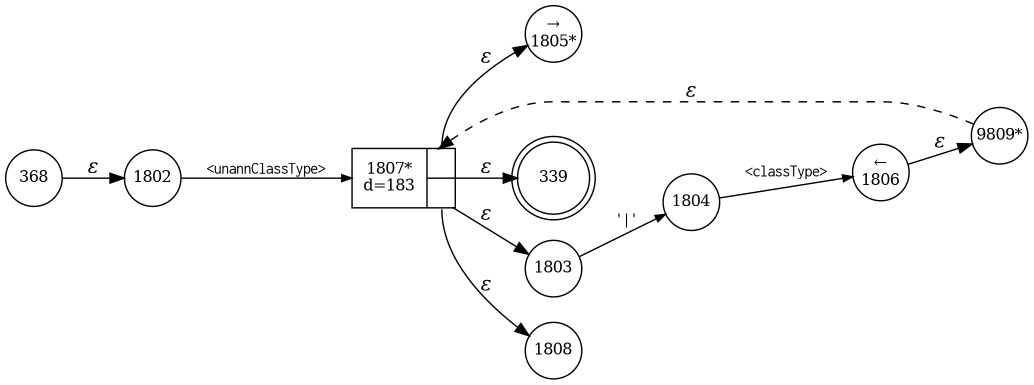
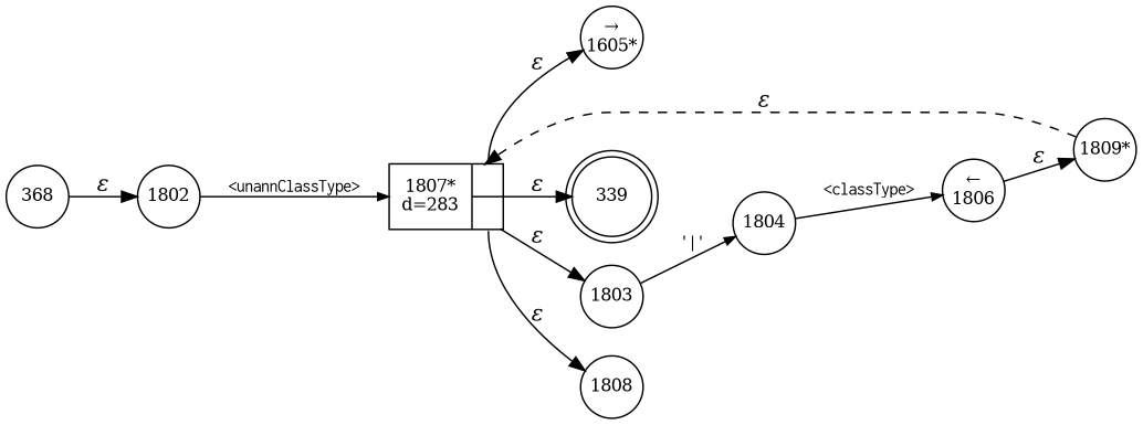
  digraph {
    rankdir=LR
    node [fixedsize=true fontsize=11 shape=circle peripheries=1]
    edge [fontname="Times-Italic"]
    n1 [label=339 shape=doublecircle width=.6 peripheries=""]
    n2 [label=1808 width=.55]
-   n3 [label="9809*" width=.55]
-   n4 [fixedsize=false label="{1807*\nd=183|{<p0>|<p1>}}" shape=record]
+   n3 [label="1809*" width=.55]
+   n4 [fixedsize=false label="{1807*\nd=283|{<p0>|<p1>}}" shape=record]
    n5 [label=1803 width=.55]
-   n6 [label="&rarr;\n1805*" width=.55]
+   n6 [label="&rarr;\n1605*" width=.55]
    n7 [label=368 width=.55]
    n8 [label=1802 width=.55]
    n9 [label=1804 width=.55]
    n10 [label="&larr;\n1806" width=.55]
    n3 -> n4 [label="&epsilon;" style=dashed]
    n4 -> n1 [label="&epsilon;"]
    n4 -> n2 [label="&epsilon;" tailport=p1]
    n4 -> n5 [label="&epsilon;"]
    n4 -> n6 [label="&epsilon;" tailport=p0]
    n5 -> n9 [arrowhead=normal arrowsize=.7 fontname=Courier fontsize=11 label="'|'"]
    n7 -> n8 [label="&epsilon;"]
    n8 -> n4 [arrowhead=normal arrowsize=.7 fontname=Courier fontsize=11 label="<unannClassType>"]
    n9 -> n10 [arrowhead=normal arrowsize=.7 fontname=Courier fontsize=11 label="<classType>"]
    n10 -> n3 [label="&epsilon;"]
  }
